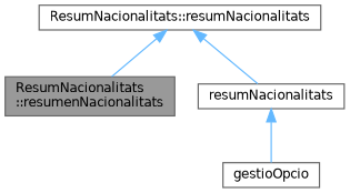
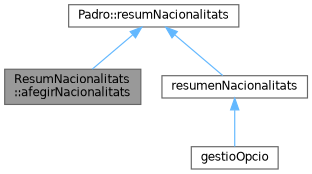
  digraph {
    rankdir=TB
    node [color=grey40 fillcolor=white fontname=Helvetica fontsize=10 shape=box style=filled]
    edge [color=steelblue1 dir=back fontname=Helvetica fontsize=10 labelfontname=Helvetica labelfontsize=10 style=solid]
-   n1 [color=gray40 fillcolor=grey60 fontcolor=black height=0.2 label="ResumNacionalitats\l::resumenNacionalitats" width=0.4]
-   n2 [height=0.2 label="ResumNacionalitats::resumNacionalitats" width=0.4]
-   n3 [height=0.2 label=resumNacionalitats width=0.4]
+   n1 [color=gray40 fillcolor=grey60 fontcolor=black height=0.2 label="ResumNacionalitats\l::afegirNacionalitats" width=0.4]
+   n2 [height=0.2 label="Padro::resumNacionalitats" width=0.4]
+   n3 [height=0.2 label=resumenNacionalitats width=0.4]
    n4 [height=0.2 label=gestioOpcio width=0.4]
    n2 -> n1
    n2 -> n3
    n3 -> n4
  }
